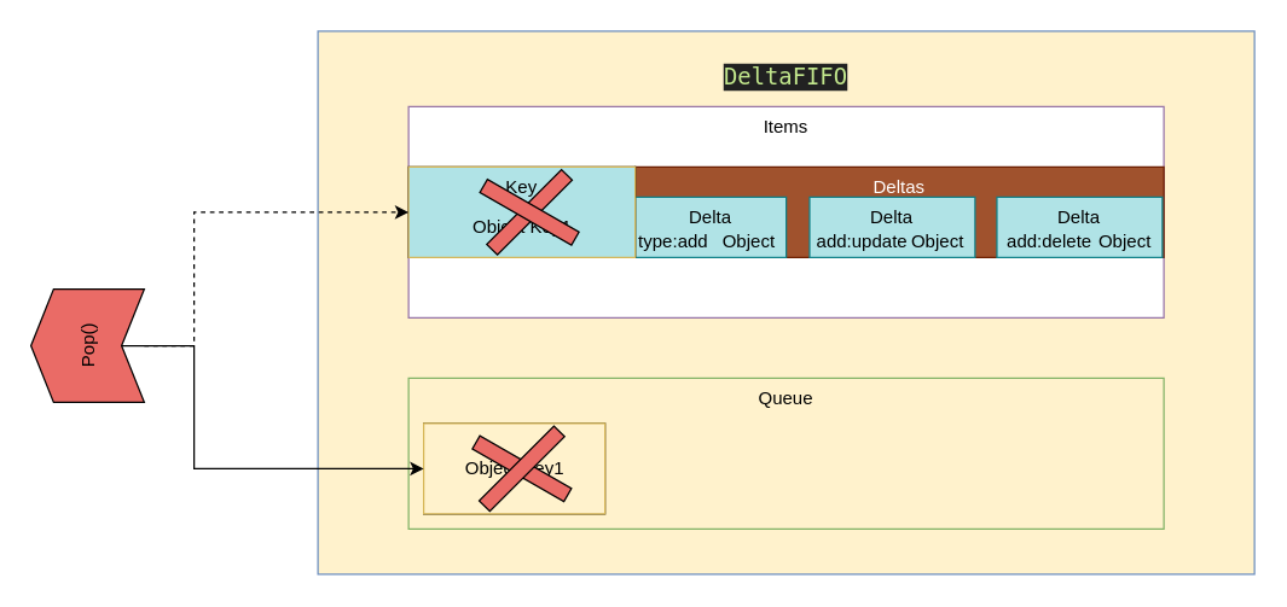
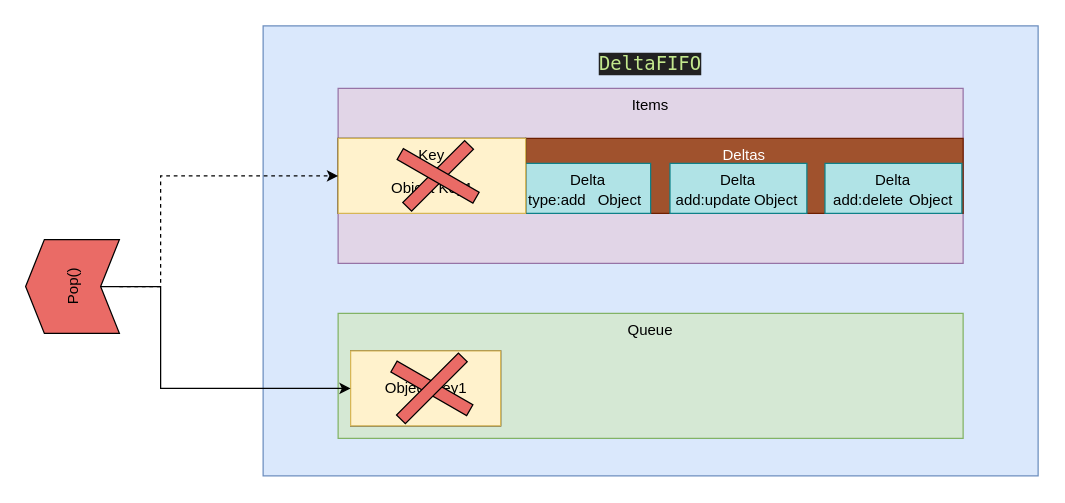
  <mxCell id="0" />
  <mxCell id="1" parent="0" />
- <mxCell id="2" value="&lt;pre style=&quot;background-color: #212121 ; color: #eeffff ; font-family: &amp;#34;menlo&amp;#34; , monospace ; font-size: 11.3pt&quot;&gt;&lt;span style=&quot;color: #c3e88d&quot;&gt;DeltaFIFO&lt;/span&gt;&lt;/pre&gt;" style="whiteSpace=wrap;html=1;verticalAlign=top;fillColor=#fff2cc;strokeColor=#6c8ebf;" vertex="1" parent="1"><mxGeometry x="210" y="20" width="620" height="360" as="geometry" /></mxCell>
- <mxCell id="3" value="Items" style="whiteSpace=wrap;html=1;verticalAlign=top;fillColor=#ffffff;strokeColor=#9673a6;" vertex="1" parent="1"><mxGeometry x="270" y="70" width="500" height="140" as="geometry" /></mxCell>
+ <mxCell id="2" value="&lt;pre style=&quot;background-color: #212121 ; color: #eeffff ; font-family: &amp;#34;menlo&amp;#34; , monospace ; font-size: 11.3pt&quot;&gt;&lt;span style=&quot;color: #c3e88d&quot;&gt;DeltaFIFO&lt;/span&gt;&lt;/pre&gt;" style="whiteSpace=wrap;html=1;verticalAlign=top;fillColor=#dae8fc;strokeColor=#6c8ebf;" vertex="1" parent="1"><mxGeometry x="210" y="20" width="620" height="360" as="geometry" /></mxCell>
+ <mxCell id="3" value="Items" style="whiteSpace=wrap;html=1;verticalAlign=top;fillColor=#e1d5e7;strokeColor=#9673a6;" vertex="1" parent="1"><mxGeometry x="270" y="70" width="500" height="140" as="geometry" /></mxCell>
  <mxCell id="4" value="Deltas" style="whiteSpace=wrap;html=1;verticalAlign=top;fillColor=#a0522d;strokeColor=#6D1F00;fontColor=#ffffff;" vertex="1" parent="1"><mxGeometry x="420" y="110" width="350" height="60" as="geometry" /></mxCell>
  <mxCell id="5" value="" style="group" vertex="1" connectable="0" parent="1"><mxGeometry x="415" y="130" width="105" height="40" as="geometry" /></mxCell>
  <mxCell id="6" value="Delta" style="whiteSpace=wrap;html=1;verticalAlign=top;fillColor=#b0e3e6;strokeColor=#0e8088;" vertex="1" parent="5"><mxGeometry x="5" width="100" height="40" as="geometry" /></mxCell>
  <mxCell id="7" value="Object" style="text;html=1;resizable=0;autosize=1;align=center;verticalAlign=middle;points=[];fillColor=none;strokeColor=none;rounded=0;" vertex="1" parent="5"><mxGeometry x="55" y="20" width="50" height="20" as="geometry" /></mxCell>
  <mxCell id="8" value="type:add" style="text;html=1;resizable=0;autosize=1;align=center;verticalAlign=middle;points=[];fillColor=none;strokeColor=none;rounded=0;" vertex="1" parent="5"><mxGeometry y="20" width="60" height="20" as="geometry" /></mxCell>
  <mxCell id="9" value="" style="group" vertex="1" connectable="0" parent="1"><mxGeometry x="530" y="130" width="115" height="40" as="geometry" /></mxCell>
  <mxCell id="10" value="Delta" style="whiteSpace=wrap;html=1;verticalAlign=top;fillColor=#b0e3e6;strokeColor=#0e8088;" vertex="1" parent="9"><mxGeometry x="5.476" width="109.524" height="40" as="geometry" /></mxCell>
  <mxCell id="11" value="Object" style="text;html=1;resizable=0;autosize=1;align=center;verticalAlign=middle;points=[];fillColor=none;strokeColor=none;rounded=0;" vertex="1" parent="9"><mxGeometry x="64.998" y="20" width="50" height="20" as="geometry" /></mxCell>
  <mxCell id="12" value="add:update" style="text;html=1;resizable=0;autosize=1;align=center;verticalAlign=middle;points=[];fillColor=none;strokeColor=none;rounded=0;" vertex="1" parent="9"><mxGeometry x="-0.002" y="20" width="80" height="20" as="geometry" /></mxCell>
  <mxCell id="13" value="" style="group" vertex="1" connectable="0" parent="1"><mxGeometry x="654" y="130" width="115" height="40" as="geometry" /></mxCell>
  <mxCell id="14" value="Delta" style="whiteSpace=wrap;html=1;verticalAlign=top;fillColor=#b0e3e6;strokeColor=#0e8088;" vertex="1" parent="13"><mxGeometry x="5.476" width="109.524" height="40" as="geometry" /></mxCell>
  <mxCell id="15" value="Object" style="text;html=1;resizable=0;autosize=1;align=center;verticalAlign=middle;points=[];fillColor=none;strokeColor=none;rounded=0;" vertex="1" parent="13"><mxGeometry x="64.998" y="20" width="50" height="20" as="geometry" /></mxCell>
  <mxCell id="16" value="add:delete" style="text;html=1;resizable=0;autosize=1;align=center;verticalAlign=middle;points=[];fillColor=none;strokeColor=none;rounded=0;" vertex="1" parent="13"><mxGeometry x="4.998" y="20" width="70" height="20" as="geometry" /></mxCell>
- <mxCell id="17" value="Queue" style="whiteSpace=wrap;html=1;verticalAlign=top;fillColor=#fff2cc;strokeColor=#82b366;" vertex="1" parent="1"><mxGeometry x="270" y="250" width="500" height="100" as="geometry" /></mxCell>
+ <mxCell id="17" value="Queue" style="whiteSpace=wrap;html=1;verticalAlign=top;fillColor=#d5e8d4;strokeColor=#82b366;" vertex="1" parent="1"><mxGeometry x="270" y="250" width="500" height="100" as="geometry" /></mxCell>
  <mxCell id="18" value="" style="group;fillColor=#fff2cc;strokeColor=#000000;" vertex="1" connectable="0" parent="1"><mxGeometry x="280" y="280" width="120" height="60" as="geometry" /></mxCell>
  <mxCell id="19" value="" style="whiteSpace=wrap;html=1;fillColor=#fff2cc;strokeColor=#d6b656;" vertex="1" parent="18"><mxGeometry width="120" height="60" as="geometry" /></mxCell>
  <mxCell id="20" value="Object Key1" style="text;html=1;resizable=0;autosize=1;align=center;verticalAlign=middle;points=[];fillColor=none;strokeColor=none;rounded=0;" vertex="1" parent="18"><mxGeometry x="20" y="20" width="80" height="20" as="geometry" /></mxCell>
  <mxCell id="21" value="" style="whiteSpace=wrap;html=1;strokeColor=#000000;fillColor=#EA6B66;rotation=30;" vertex="1" parent="18"><mxGeometry x="30" y="25" width="70" height="10" as="geometry" /></mxCell>
  <mxCell id="22" value="" style="whiteSpace=wrap;html=1;strokeColor=#000000;fillColor=#EA6B66;rotation=-45;" vertex="1" parent="18"><mxGeometry x="30" y="25" width="70" height="10" as="geometry" /></mxCell>
  <mxCell id="23" value="" style="group;fillColor=#fff2cc;strokeColor=#000000;" vertex="1" connectable="0" parent="1"><mxGeometry x="270" y="110" width="150" height="60" as="geometry" /></mxCell>
- <mxCell id="24" value="Key" style="whiteSpace=wrap;html=1;verticalAlign=top;fillColor=#b0e3e6;strokeColor=#d6b656;" vertex="1" parent="23"><mxGeometry width="150" height="60" as="geometry" /></mxCell>
+ <mxCell id="24" value="Key" style="whiteSpace=wrap;html=1;verticalAlign=top;fillColor=#fff2cc;strokeColor=#d6b656;" vertex="1" parent="23"><mxGeometry width="150" height="60" as="geometry" /></mxCell>
  <mxCell id="25" value="Object Key1" style="text;html=1;resizable=0;autosize=1;align=center;verticalAlign=middle;points=[];fillColor=none;rounded=0;" vertex="1" parent="23"><mxGeometry x="35" y="30" width="80" height="20" as="geometry" /></mxCell>
  <mxCell id="26" value="" style="whiteSpace=wrap;html=1;strokeColor=#000000;fillColor=#EA6B66;rotation=-45;" vertex="1" parent="23"><mxGeometry x="45" y="25" width="70" height="10" as="geometry" /></mxCell>
  <mxCell id="27" value="" style="whiteSpace=wrap;html=1;strokeColor=#000000;fillColor=#EA6B66;rotation=30;" vertex="1" parent="23"><mxGeometry x="45" y="25" width="70" height="10" as="geometry" /></mxCell>
  <mxCell id="28" style="edgeStyle=orthogonalEdgeStyle;rounded=0;orthogonalLoop=1;jettySize=auto;html=1;entryX=0;entryY=0.5;entryDx=0;entryDy=0;dashed=1;" edge="1" parent="1" source="30" target="24"><mxGeometry relative="1" as="geometry"><Array as="points"><mxPoint x="128" y="140" /></Array></mxGeometry></mxCell>
  <mxCell id="29" style="edgeStyle=orthogonalEdgeStyle;rounded=0;orthogonalLoop=1;jettySize=auto;html=1;entryX=0;entryY=0.5;entryDx=0;entryDy=0;exitX=0.5;exitY=0;exitDx=0;exitDy=0;exitPerimeter=0;" edge="1" parent="1" source="30" target="19"><mxGeometry relative="1" as="geometry"><Array as="points"><mxPoint x="128" y="228" /><mxPoint x="128" y="310" /></Array></mxGeometry></mxCell>
  <mxCell id="30" value="Pop()" style="html=1;outlineConnect=0;whiteSpace=wrap;shape=mxgraph.archimate3.function;strokeColor=#000000;fillColor=#EA6B66;rotation=-90;" vertex="1" parent="1"><mxGeometry x="20" y="191" width="75" height="75" as="geometry" /></mxCell>
